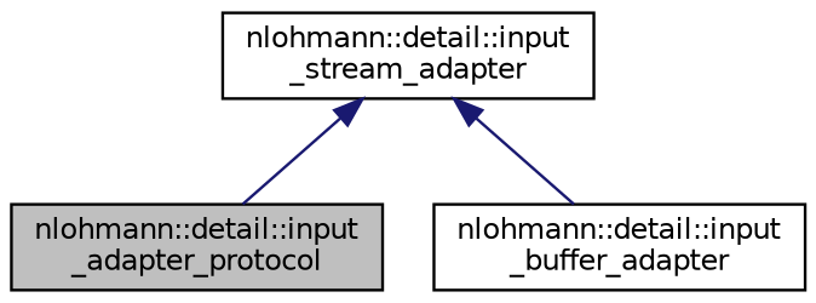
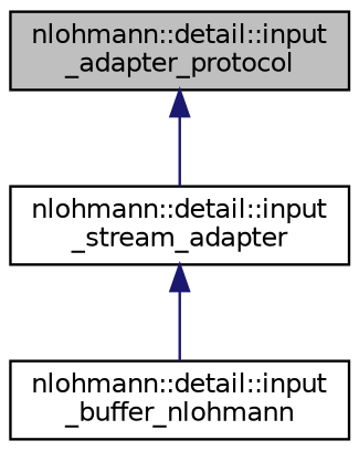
  digraph {
    node [color=black fillcolor=white fontname=Helvetica fontsize=10 shape=record style=filled]
    edge [color=midnightblue dir=back fontname=Helvetica fontsize=10 labelfontname=Helvetica labelfontsize=10 style=solid]
    n1 [fillcolor=grey75 fontcolor=black height=0.2 label="nlohmann::detail::input\l_adapter_protocol" width=0.4]
    n2 [height=0.2 label="nlohmann::detail::input\l_stream_adapter" width=0.4]
-   n3 [height=0.2 label="nlohmann::detail::input\l_buffer_adapter" width=0.4]
-   n2 -> n1
+   n3 [height=0.2 label="nlohmann::detail::input\l_buffer_nlohmann" width=0.4]
+   n1 -> n2
    n2 -> n3
  }
